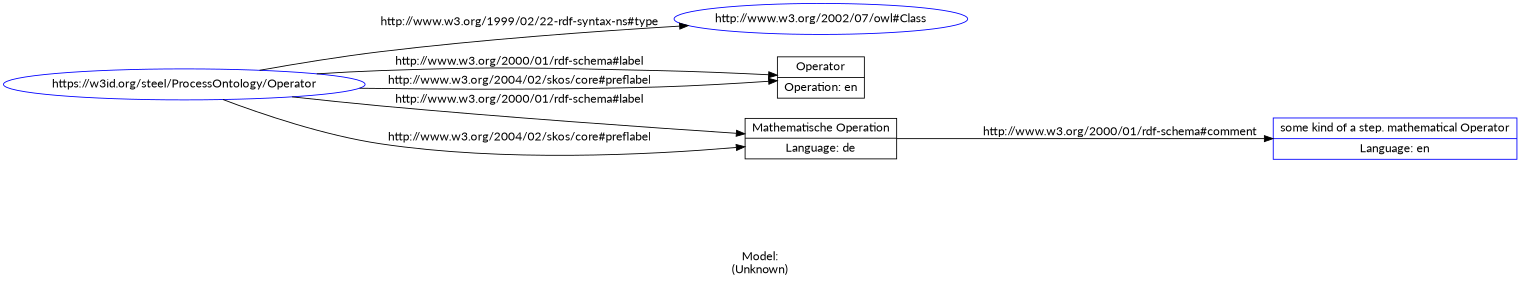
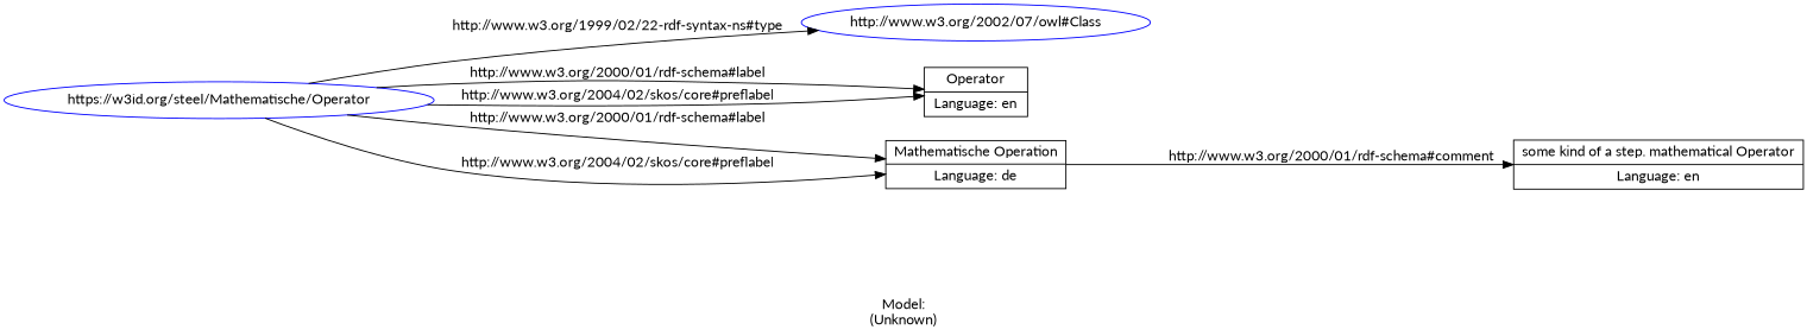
  digraph {
    fontname=Lato
    label="\n\nModel:\n(Unknown)"
    rankdir=LR
    node [fontname=Lato shape=record]
    edge [fontname=Lato]
-   n1 [color=blue label="https://w3id.org/steel/ProcessOntology/Operator" shape=ellipse]
+   n1 [color=blue label="https://w3id.org/steel/Mathematische/Operator" shape=ellipse]
    n2 [color=blue label="http://www.w3.org/2002/07/owl#Class" shape=ellipse]
-   n3 [label="Operator|Operation: en"]
+   n3 [label="Operator|Language: en"]
    n4 [label="Mathematische Operation|Language: de"]
-   n5 [label="some kind of a step. mathematical Operator|Language: en" color=blue]
+   n5 [label="some kind of a step. mathematical Operator|Language: en"]
    n1 -> n2 [label="http://www.w3.org/1999/02/22-rdf-syntax-ns#type"]
    n1 -> n3 [label="http://www.w3.org/2000/01/rdf-schema#label"]
    n1 -> n3 [label="http://www.w3.org/2004/02/skos/core#preflabel"]
    n1 -> n4 [label="http://www.w3.org/2000/01/rdf-schema#label"]
    n1 -> n4 [label="http://www.w3.org/2004/02/skos/core#preflabel"]
    n4 -> n5 [label="http://www.w3.org/2000/01/rdf-schema#comment"]
  }
